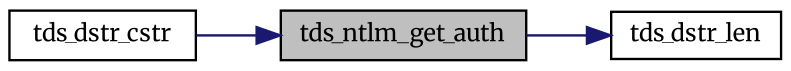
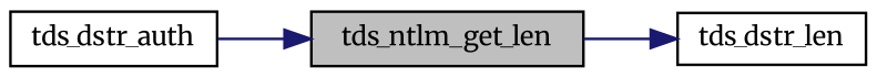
  digraph {
    fontname=Merriweather
    rankdir=LR
    node [color=black fillcolor=white fontname=Merriweather fontsize=10 shape=record style=filled]
    edge [color=midnightblue fontname=Merriweather fontsize=10 labelfontname=Helvetica labelfontsize=10 style=solid]
-   n1 [fillcolor=grey75 fontcolor=black height=0.2 label=tds_ntlm_get_auth width=0.4]
+   n1 [fillcolor=grey75 fontcolor=black height=0.2 label=tds_ntlm_get_len width=0.4]
    n2 [height=0.2 label=tds_dstr_len width=0.4]
-   n3 [height=0.2 label=tds_dstr_cstr width=0.4]
+   n3 [height=0.2 label=tds_dstr_auth width=0.4]
    n1 -> n2
    n3 -> n1
  }
